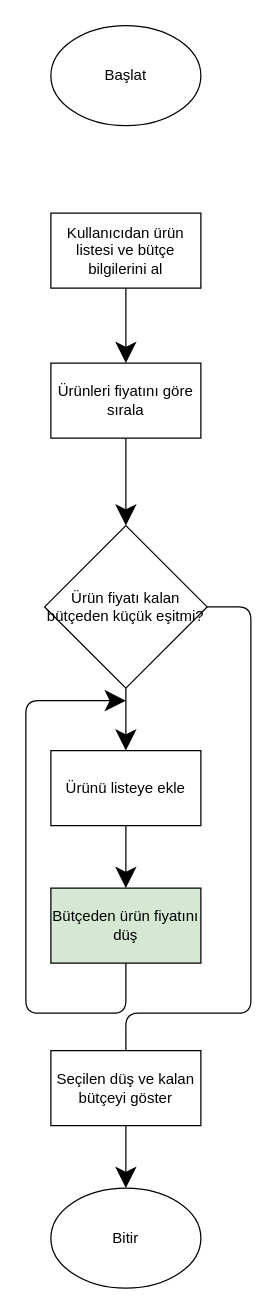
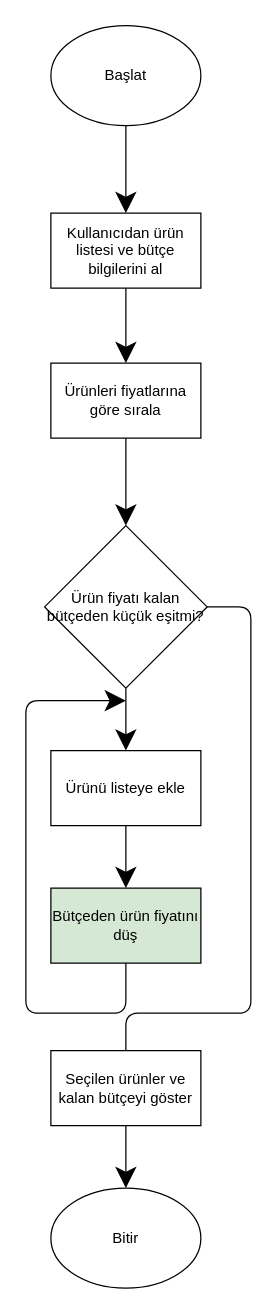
  <mxCell id="0" />
  <mxCell id="1" parent="0" />
  <mxCell id="2" value="Başlat" style="ellipse;whiteSpace=wrap;html=1;hachureGap=4;pointerEvents=0;" parent="1" vertex="1"><mxGeometry x="40" y="20" width="120" height="80" as="geometry" /></mxCell>
  <mxCell id="3" value="Kullanıcıdan ürün listesi ve bütçe bilgilerini al" style="rounded=0;whiteSpace=wrap;html=1;hachureGap=4;pointerEvents=0;" parent="1" vertex="1"><mxGeometry x="40" y="170" width="120" height="60" as="geometry" /></mxCell>
- <mxCell id="5" value="Ürünleri fiyatını göre sırala" style="rounded=0;whiteSpace=wrap;html=1;hachureGap=4;pointerEvents=0;" parent="1" vertex="1"><mxGeometry x="40" y="290" width="120" height="60" as="geometry" /></mxCell>
+ <mxCell id="4" value="" style="endArrow=classic;html=1;startSize=14;endSize=14;sourcePerimeterSpacing=8;targetPerimeterSpacing=8;exitX=0.5;exitY=1;exitDx=0;exitDy=0;entryX=0.5;entryY=0;entryDx=0;entryDy=0;" parent="1" source="2" target="3" edge="1"><mxGeometry width="50" height="50" relative="1" as="geometry"><mxPoint x="320" y="200" as="sourcePoint" /><mxPoint x="370" y="150" as="targetPoint" /></mxGeometry></mxCell>
+ <mxCell id="5" value="Ürünleri fiyatlarına göre sırala" style="rounded=0;whiteSpace=wrap;html=1;hachureGap=4;pointerEvents=0;" parent="1" vertex="1"><mxGeometry x="40" y="290" width="120" height="60" as="geometry" /></mxCell>
  <mxCell id="6" value="" style="endArrow=classic;html=1;startSize=14;endSize=14;sourcePerimeterSpacing=8;targetPerimeterSpacing=8;exitX=0.5;exitY=1;exitDx=0;exitDy=0;entryX=0.5;entryY=0;entryDx=0;entryDy=0;" parent="1" source="3" target="5" edge="1"><mxGeometry width="50" height="50" relative="1" as="geometry"><mxPoint x="350" y="250" as="sourcePoint" /><mxPoint x="400" y="200" as="targetPoint" /></mxGeometry></mxCell>
  <mxCell id="7" value="Ürün fiyatı kalan bütçeden küçük eşitmi?" style="rhombus;whiteSpace=wrap;html=1;hachureGap=4;pointerEvents=0;" parent="1" vertex="1"><mxGeometry x="35" y="420" width="130" height="130" as="geometry" /></mxCell>
  <mxCell id="8" value="" style="endArrow=classic;html=1;startSize=14;endSize=14;sourcePerimeterSpacing=8;targetPerimeterSpacing=8;exitX=0.5;exitY=1;exitDx=0;exitDy=0;entryX=0.5;entryY=0;entryDx=0;entryDy=0;" parent="1" source="5" target="7" edge="1"><mxGeometry width="50" height="50" relative="1" as="geometry"><mxPoint x="230" y="420" as="sourcePoint" /><mxPoint x="280" y="370" as="targetPoint" /></mxGeometry></mxCell>
  <mxCell id="9" value="Ürünü listeye ekle" style="rounded=0;whiteSpace=wrap;html=1;hachureGap=4;pointerEvents=0;" parent="1" vertex="1"><mxGeometry x="40" y="600" width="120" height="60" as="geometry" /></mxCell>
  <mxCell id="10" value="Bütçeden ürün fiyatını düş" style="rounded=0;whiteSpace=wrap;html=1;hachureGap=4;pointerEvents=0;fillColor=#d5e8d4;" parent="1" vertex="1"><mxGeometry x="40" y="710" width="120" height="60" as="geometry" /></mxCell>
  <mxCell id="11" value="" style="endArrow=classic;html=1;startSize=14;endSize=14;sourcePerimeterSpacing=8;targetPerimeterSpacing=8;exitX=0.5;exitY=1;exitDx=0;exitDy=0;entryX=0.5;entryY=0;entryDx=0;entryDy=0;" parent="1" source="7" target="9" edge="1"><mxGeometry width="50" height="50" relative="1" as="geometry"><mxPoint x="410" y="580" as="sourcePoint" /><mxPoint x="460" y="530" as="targetPoint" /></mxGeometry></mxCell>
  <mxCell id="12" value="" style="endArrow=classic;html=1;startSize=14;endSize=14;sourcePerimeterSpacing=8;targetPerimeterSpacing=8;exitX=0.5;exitY=1;exitDx=0;exitDy=0;entryX=0.5;entryY=0;entryDx=0;entryDy=0;" parent="1" source="9" target="10" edge="1"><mxGeometry width="50" height="50" relative="1" as="geometry"><mxPoint x="380" y="580" as="sourcePoint" /><mxPoint x="430" y="530" as="targetPoint" /></mxGeometry></mxCell>
  <mxCell id="13" value="" style="endArrow=classic;html=1;startSize=14;endSize=14;sourcePerimeterSpacing=8;targetPerimeterSpacing=8;exitX=0.5;exitY=1;exitDx=0;exitDy=0;" parent="1" source="10" edge="1"><mxGeometry width="50" height="50" relative="1" as="geometry"><mxPoint x="320" y="740" as="sourcePoint" /><mxPoint x="100" y="560" as="targetPoint" /><Array as="points"><mxPoint x="100" y="810" /><mxPoint x="20" y="810" /><mxPoint x="20" y="670" /><mxPoint x="20" y="560" /></Array></mxGeometry></mxCell>
- <mxCell id="14" value="Seçilen düş ve kalan bütçeyi göster" style="rounded=0;whiteSpace=wrap;html=1;hachureGap=4;pointerEvents=0;" parent="1" vertex="1"><mxGeometry x="40" y="840" width="120" height="60" as="geometry" /></mxCell>
+ <mxCell id="14" value="Seçilen ürünler ve kalan bütçeyi göster" style="rounded=0;whiteSpace=wrap;html=1;hachureGap=4;pointerEvents=0;" parent="1" vertex="1"><mxGeometry x="40" y="840" width="120" height="60" as="geometry" /></mxCell>
  <mxCell id="15" value="" style="endArrow=none;html=1;startSize=14;endSize=14;sourcePerimeterSpacing=8;targetPerimeterSpacing=8;exitX=1;exitY=0.5;exitDx=0;exitDy=0;entryX=0.5;entryY=0;entryDx=0;entryDy=0;" parent="1" source="7" target="14" edge="1"><mxGeometry width="50" height="50" relative="1" as="geometry"><mxPoint x="360" y="760" as="sourcePoint" /><mxPoint x="410" y="710" as="targetPoint" /><Array as="points"><mxPoint x="200" y="485" /><mxPoint x="200" y="810" /><mxPoint x="100" y="810" /></Array></mxGeometry></mxCell>
  <mxCell id="16" value="Bitir" style="ellipse;whiteSpace=wrap;html=1;hachureGap=4;pointerEvents=0;" parent="1" vertex="1"><mxGeometry x="40" y="950" width="120" height="80" as="geometry" /></mxCell>
  <mxCell id="17" value="" style="endArrow=classic;html=1;startSize=14;endSize=14;sourcePerimeterSpacing=8;targetPerimeterSpacing=8;exitX=0.5;exitY=1;exitDx=0;exitDy=0;entryX=0.5;entryY=0;entryDx=0;entryDy=0;" parent="1" source="14" target="16" edge="1"><mxGeometry width="50" height="50" relative="1" as="geometry"><mxPoint x="270" y="960" as="sourcePoint" /><mxPoint x="320" y="910" as="targetPoint" /></mxGeometry></mxCell>
